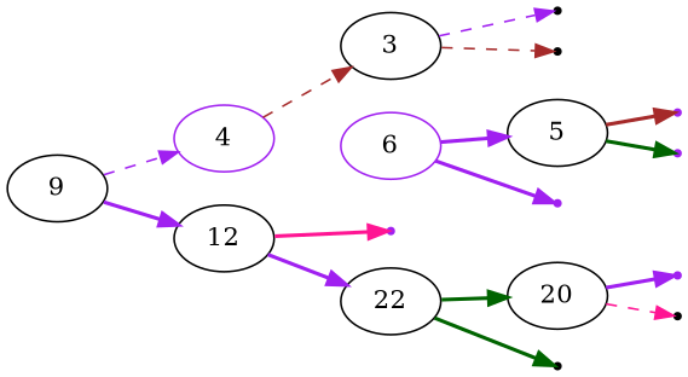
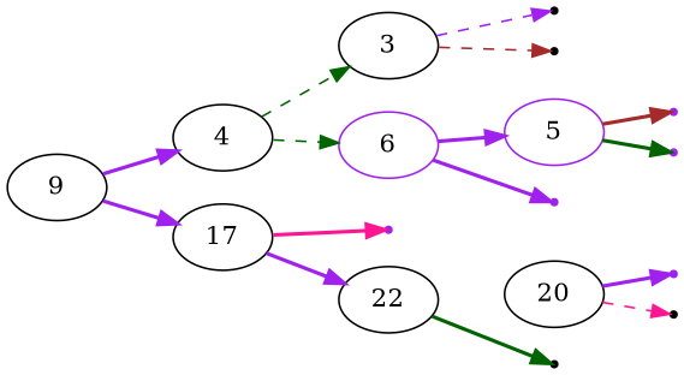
  digraph {
    rankdir=LR
    node [color=black shape=point]
    edge [color=purple style=bold]
    9 [shape=""]
-   4 [color=purple shape=""]
-   17 [label=12 shape=""]
+   4 [shape=""]
+   17 [shape=""]
    3 [shape=""]
    6 [color=purple shape=""]
    null_17_left [color=purple]
    22 [shape=""]
    null_3_left
    null_3_right
-   5 [shape=""]
+   5 [color=purple shape=""]
    null_6_right [color=purple]
    20 [shape=""]
    null_22_right
    null_5_left [color=purple]
    null_5_right [color=purple]
    null_20_left [color=purple]
    null_20_right
-   9 -> 4 [style=dashed]
+   9 -> 4
    9 -> 17
-   4 -> 3 [color=brown style=dashed]
+   4 -> 3 [color=darkgreen style=dashed]
+   4 -> 6 [color=darkgreen style=dashed]
    17 -> null_17_left [color=deeppink]
    17 -> 22
    3 -> null_3_left [style=dashed]
    3 -> null_3_right [color=brown style=dashed]
    6 -> 5
    6 -> null_6_right
-   22 -> 20 [color=darkgreen]
    22 -> null_22_right [color=darkgreen]
    5 -> null_5_left [color=brown]
    5 -> null_5_right [color=darkgreen]
    20 -> null_20_left
    20 -> null_20_right [color=deeppink style=dashed]
  }
